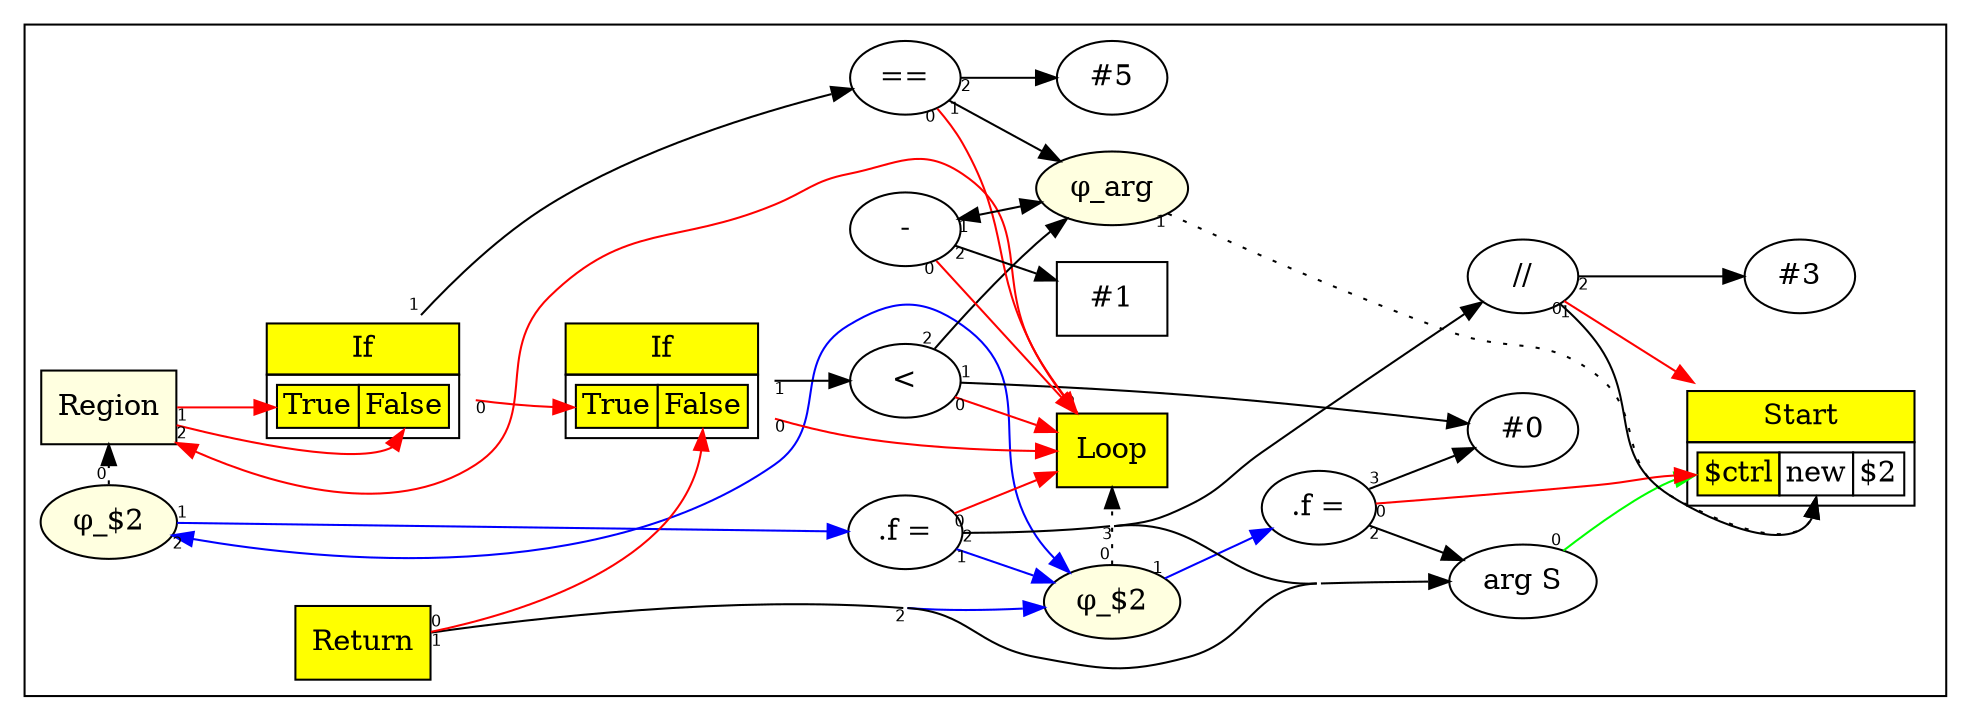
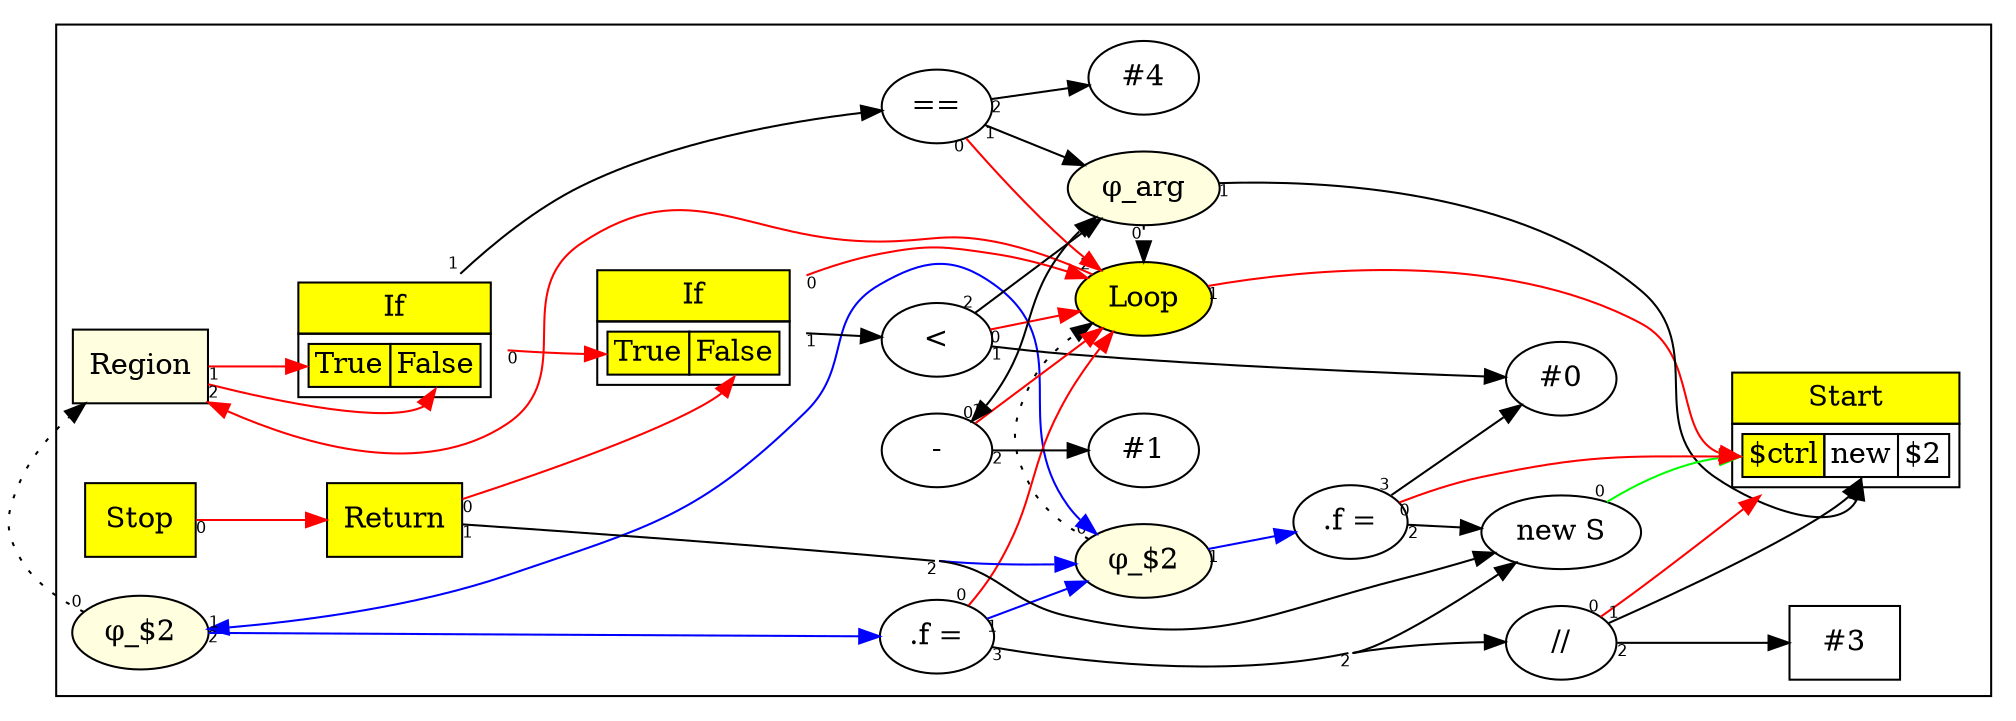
  digraph {
    compound=true
    concentrate=true
    rankdir=LR
    edge [fontname=Helvetica fontsize=8 taillabel=1]
-   n1 [fillcolor=yellow label=Loop shape=box style=filled]
+   n1 [fillcolor=yellow label=Loop shape=ellipse style=filled]
    n2 [fillcolor=lightyellow label="&phi;_arg" style=filled]
    n3 [fillcolor=lightyellow label="&phi;_$2" style=filled]
    n4 [fillcolor=lightyellow label=Region shape=box style=filled]
    n5 [fillcolor=lightyellow label="&phi;_$2" style=filled]
    n6 [label=< 			<TABLE BORDER="0" CELLBORDER="1" CELLSPACING="0" CELLPADDING="4"> 			<TR><TD BGCOLOR="yellow">Start</TD></TR> 			<TR><TD> 				<TABLE BORDER="0" CELLBORDER="1" CELLSPACING="0"> 				<TR><TD PORT="p0" BGCOLOR="yellow">$ctrl</TD><TD PORT="p1">new</TD><TD PORT="p2">$2</TD></TR> 				</TABLE> 			</TD></TR> 			</TABLE>> shape=plaintext]
+   n7 [fillcolor=yellow label=Stop shape=box style=filled]
    n8 [label="#0"]
-   n9 [label="arg S"]
+   n9 [label="new S"]
    n10 [label=".f ="]
    n11 [label="<"]
    n12 [label=< 			<TABLE BORDER="0" CELLBORDER="1" CELLSPACING="0" CELLPADDING="4"> 			<TR><TD BGCOLOR="yellow">If</TD></TR> 			<TR><TD> 				<TABLE BORDER="0" CELLBORDER="1" CELLSPACING="0"> 				<TR><TD PORT="p0" BGCOLOR="yellow">True</TD><TD PORT="p1" BGCOLOR="yellow">False</TD></TR> 				</TABLE> 			</TD></TR> 			</TABLE>> shape=plaintext]
    n13 [label="//"]
-   n14 [label="#3"]
+   n14 [label="#3" shape=box]
    n15 [label="=="]
-   n16 [label="#5"]
+   n16 [label="#4"]
    n17 [label=< 			<TABLE BORDER="0" CELLBORDER="1" CELLSPACING="0" CELLPADDING="4"> 			<TR><TD BGCOLOR="yellow">If</TD></TR> 			<TR><TD> 				<TABLE BORDER="0" CELLBORDER="1" CELLSPACING="0"> 				<TR><TD PORT="p0" BGCOLOR="yellow">True</TD><TD PORT="p1" BGCOLOR="yellow">False</TD></TR> 				</TABLE> 			</TD></TR> 			</TABLE>> shape=plaintext]
    n18 [label=".f ="]
    n19 [label="-"]
-   n20 [label="#1" shape=box]
+   n20 [label="#1"]
    n21 [fillcolor=yellow label=Return shape=box style=filled]
    subgraph cluster_1 {
      n6
+     n7
      n8
      n9
      n10
      n11
      n12
      n13
      n14
      n15
      n16
      n17
      n18
      n19
      n20
      n21
      subgraph sub_2 {
        rank=same
        n1
        n2
        n3
      }
      subgraph sub_3 {
        rank=same
        n4
        n5
      }
    }
    n1 -> n4 [color=red constraint=false taillabel=2]
-   n2 -> n6 [headport=p1 style=dotted]
+   n1 -> n6 [color=red headport=p0]
+   n2 -> n1 [style=dotted taillabel=0]
+   n2 -> n6 [headport=p1]
    n2 -> n19 [constraint=false taillabel=2]
    n3 -> n1 [style=dotted taillabel=0]
    n3 -> n5 [color=blue constraint=false taillabel=2]
    n3 -> n10 [color=blue]
    n4 -> n17 [color=red headport=p0]
    n4 -> n17 [color=red headport=p1 taillabel=2]
    n5 -> n3 [color=blue constraint=false taillabel=2]
    n5 -> n4 [style=dotted taillabel=0]
    n5 -> n18 [color=blue]
+   n7 -> n21 [color=red taillabel=0]
    n9 -> n6 [color=green headport=p0 taillabel=0]
    n10 -> n6 [color=red headport=p0 taillabel=0]
    n10 -> n6 [color=blue headport=p2]
    n10 -> n8 [taillabel=3]
    n10 -> n9 [taillabel=2]
    n11 -> n1 [color=red taillabel=0]
    n11 -> n2 [taillabel=2]
    n11 -> n8
    n12 -> n1 [color=red taillabel=0]
    n12 -> n11
    n13 -> n6 [color=red taillabel=0]
    n13 -> n6 [headport=p1]
    n13 -> n14 [taillabel=2]
    n15 -> n1 [color=red taillabel=0]
    n15 -> n2
    n15 -> n16 [taillabel=2]
    n17 -> n12 [color=red headport=p0 taillabel=0]
    n17 -> n15
    n18 -> n1 [color=red taillabel=0]
    n18 -> n3 [color=blue]
    n18 -> n9 [taillabel=2]
    n18 -> n13 [taillabel=3]
    n19 -> n1 [color=red taillabel=0]
    n19 -> n2
    n19 -> n20 [taillabel=2]
    n21 -> n3 [color=blue taillabel=2]
    n21 -> n9
    n21 -> n12 [color=red headport=p1 taillabel=0]
  }
